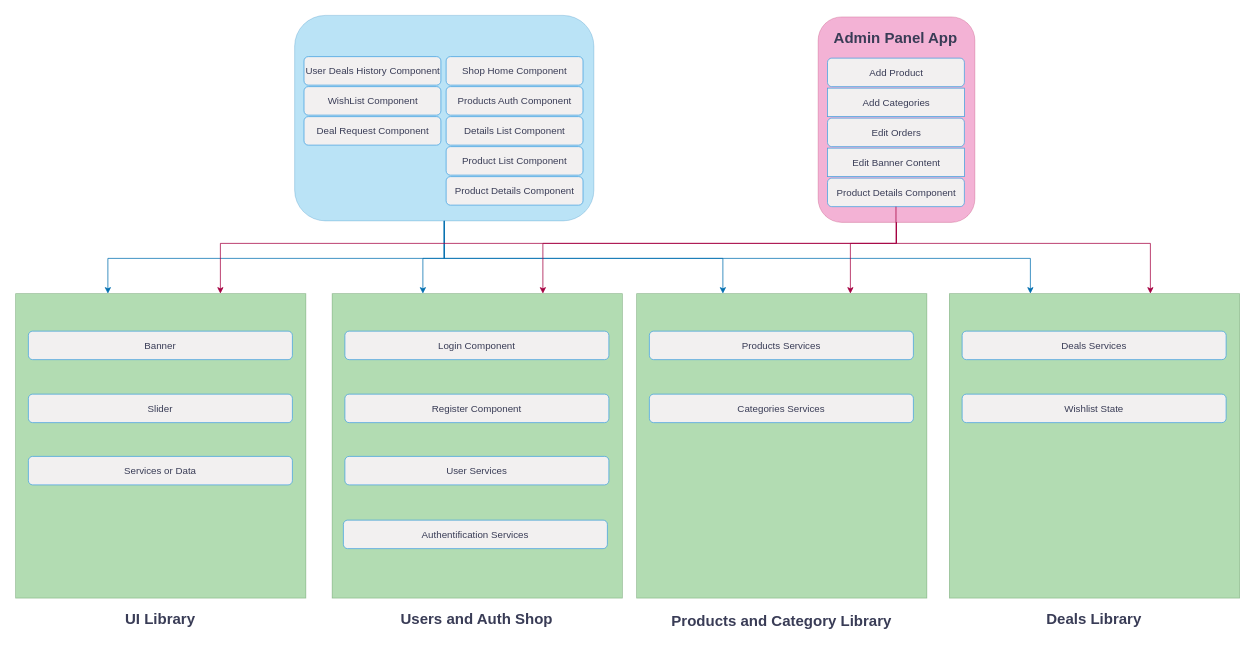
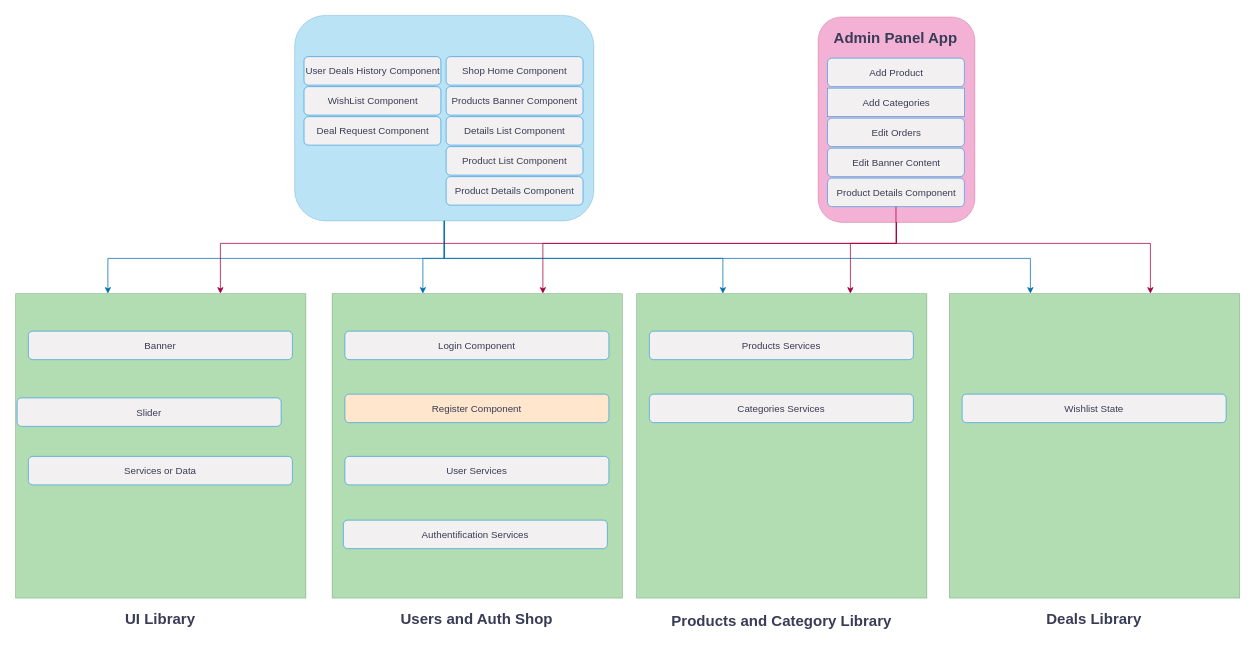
  <mxCell id="0" />
  <mxCell id="1" parent="0" />
  <mxCell id="2" value="" style="group;fontSize=13;" vertex="1" connectable="0" parent="1"><mxGeometry x="392" y="20" width="399" height="274" as="geometry" /></mxCell>
  <mxCell id="3" value="" style="rounded=1;whiteSpace=wrap;html=1;labelBackgroundColor=none;fillColor=#1ba1e2;strokeColor=#006EAF;fontColor=#ffffff;opacity=30;fontSize=13;" vertex="1" parent="2"><mxGeometry width="399" height="274" as="geometry" /></mxCell>
  <mxCell id="4" value="User Deals History Component" style="rounded=1;whiteSpace=wrap;html=1;strokeColor=#45A2E0;fontColor=#393C56;fillColor=#F2F0F0;fontSize=13;" vertex="1" parent="2"><mxGeometry x="12.5" y="55" width="182.5" height="38" as="geometry" /></mxCell>
  <mxCell id="5" value="WishList Component" style="rounded=1;whiteSpace=wrap;html=1;strokeColor=#45A2E0;fontColor=#393C56;fillColor=#F2F0F0;fontSize=13;" vertex="1" parent="2"><mxGeometry x="12.5" y="95" width="182.5" height="38" as="geometry" /></mxCell>
  <mxCell id="6" value="Deal Request Component" style="rounded=1;whiteSpace=wrap;html=1;strokeColor=#45A2E0;fontColor=#393C56;fillColor=#F2F0F0;fontSize=13;" vertex="1" parent="2"><mxGeometry x="12.5" y="135" width="182.5" height="38" as="geometry" /></mxCell>
  <mxCell id="7" value="Shop Home Component" style="rounded=1;whiteSpace=wrap;html=1;strokeColor=#45A2E0;fontColor=#393C56;fillColor=#F2F0F0;fontSize=13;" vertex="1" parent="2"><mxGeometry x="202" y="55" width="182.5" height="38" as="geometry" /></mxCell>
- <mxCell id="8" value="Products Auth Component" style="rounded=1;whiteSpace=wrap;html=1;strokeColor=#45A2E0;fontColor=#393C56;fillColor=#F2F0F0;fontSize=13;" vertex="1" parent="2"><mxGeometry x="202" y="95" width="182.5" height="38" as="geometry" /></mxCell>
+ <mxCell id="8" value="Products Banner Component" style="rounded=1;whiteSpace=wrap;html=1;strokeColor=#45A2E0;fontColor=#393C56;fillColor=#F2F0F0;fontSize=13;" vertex="1" parent="2"><mxGeometry x="202" y="95" width="182.5" height="38" as="geometry" /></mxCell>
  <mxCell id="9" value="Product List Component" style="rounded=1;whiteSpace=wrap;html=1;strokeColor=#45A2E0;fontColor=#393C56;fillColor=#F2F0F0;fontSize=13;" vertex="1" parent="2"><mxGeometry x="202" y="175" width="182.5" height="38" as="geometry" /></mxCell>
  <mxCell id="10" value="Product Details Component" style="rounded=1;whiteSpace=wrap;html=1;strokeColor=#45A2E0;fontColor=#393C56;fillColor=#F2F0F0;fontSize=13;" vertex="1" parent="2"><mxGeometry x="202" y="215" width="182.5" height="38" as="geometry" /></mxCell>
  <mxCell id="11" value="Details List Component" style="rounded=1;whiteSpace=wrap;html=1;strokeColor=#45A2E0;fontColor=#393C56;fillColor=#F2F0F0;fontSize=13;" vertex="1" parent="2"><mxGeometry x="202" y="135" width="182.5" height="38" as="geometry" /></mxCell>
  <mxCell id="12" value="" style="group;fontSize=13;" vertex="1" connectable="0" parent="1"><mxGeometry x="1090" y="22" width="223" height="274" as="geometry" /></mxCell>
  <mxCell id="13" value="" style="rounded=1;whiteSpace=wrap;html=1;labelBackgroundColor=none;fillColor=#d80073;strokeColor=#A50040;fontColor=#ffffff;opacity=30;fontSize=13;" vertex="1" parent="12"><mxGeometry width="209" height="274" as="geometry" /></mxCell>
  <mxCell id="14" value="&lt;font size=&quot;1&quot; style=&quot;&quot;&gt;&lt;b style=&quot;font-size: 20px;&quot;&gt;Admin Panel App&lt;/b&gt;&lt;/font&gt;" style="text;html=1;strokeColor=none;fillColor=none;align=center;verticalAlign=middle;whiteSpace=wrap;rounded=0;fontColor=#393C56;fontSize=13;" vertex="1" parent="12"><mxGeometry x="11.12" y="12" width="185.25" height="30" as="geometry" /></mxCell>
  <mxCell id="15" value="Add Product" style="rounded=1;whiteSpace=wrap;html=1;strokeColor=#45A2E0;fontColor=#393C56;fillColor=#F2F0F0;fontSize=13;" vertex="1" parent="12"><mxGeometry x="12.5" y="55" width="182.5" height="38" as="geometry" /></mxCell>
  <mxCell id="16" value="Add Categories" style="whiteSpace=wrap;html=1;strokeColor=#45A2E0;fontColor=#393C56;fillColor=#F2F0F0;fontSize=13;rounded=0;" vertex="1" parent="12"><mxGeometry x="12.5" y="95" width="182.5" height="38" as="geometry" /></mxCell>
  <mxCell id="17" value="Edit Orders" style="rounded=1;whiteSpace=wrap;html=1;strokeColor=#45A2E0;fontColor=#393C56;fillColor=#F2F0F0;fontSize=13;" vertex="1" parent="12"><mxGeometry x="12.5" y="135" width="182.5" height="38" as="geometry" /></mxCell>
- <mxCell id="18" value="Edit Banner Content" style="whiteSpace=wrap;html=1;strokeColor=#45A2E0;fontColor=#393C56;fillColor=#F2F0F0;fontSize=13;rounded=0;" vertex="1" parent="12"><mxGeometry x="12.5" y="175" width="182.5" height="38" as="geometry" /></mxCell>
+ <mxCell id="18" value="Edit Banner Content" style="rounded=1;whiteSpace=wrap;html=1;strokeColor=#45A2E0;fontColor=#393C56;fillColor=#F2F0F0;fontSize=13;" vertex="1" parent="12"><mxGeometry x="12.5" y="175" width="182.5" height="38" as="geometry" /></mxCell>
  <mxCell id="19" value="Product Details Component" style="rounded=1;whiteSpace=wrap;html=1;strokeColor=#45A2E0;fontColor=#393C56;fillColor=#F2F0F0;fontSize=13;" vertex="1" parent="12"><mxGeometry x="12.5" y="215" width="182.5" height="38" as="geometry" /></mxCell>
  <mxCell id="20" value="" style="group;fontSize=13;" vertex="1" connectable="0" parent="1"><mxGeometry x="20" y="391" width="387" height="448" as="geometry" /></mxCell>
  <mxCell id="21" value="" style="rounded=0;whiteSpace=wrap;html=1;strokeColor=#005700;fontColor=#ffffff;fillColor=#008a00;opacity=30;fontSize=13;" vertex="1" parent="20"><mxGeometry width="387" height="406" as="geometry" /></mxCell>
  <mxCell id="22" value="Banner" style="rounded=1;whiteSpace=wrap;html=1;strokeColor=#45A2E0;fontColor=#393C56;fillColor=#F2F0F0;fontSize=13;" vertex="1" parent="20"><mxGeometry x="17" y="50" width="352" height="38" as="geometry" /></mxCell>
  <mxCell id="23" value="&lt;font size=&quot;1&quot; style=&quot;&quot;&gt;&lt;b style=&quot;font-size: 20px;&quot;&gt;UI Library&lt;/b&gt;&lt;/font&gt;" style="text;html=1;strokeColor=none;fillColor=none;align=center;verticalAlign=middle;whiteSpace=wrap;rounded=0;fontColor=#393C56;fontSize=13;" vertex="1" parent="20"><mxGeometry x="101.13" y="418" width="183.75" height="30" as="geometry" /></mxCell>
- <mxCell id="24" value="Slider" style="rounded=1;whiteSpace=wrap;html=1;strokeColor=#45A2E0;fontColor=#393C56;fillColor=#F2F0F0;fontSize=13;" vertex="1" parent="20"><mxGeometry x="17" y="134" width="352" height="38" as="geometry" /></mxCell>
+ <mxCell id="24" value="Slider" style="rounded=1;whiteSpace=wrap;html=1;strokeColor=#45A2E0;fontColor=#393C56;fillColor=#F2F0F0;fontSize=13;" vertex="1" parent="20"><mxGeometry x="2" y="139" width="352" height="38" as="geometry" /></mxCell>
  <mxCell id="25" value="Services or Data" style="rounded=1;whiteSpace=wrap;html=1;strokeColor=#45A2E0;fontColor=#393C56;fillColor=#F2F0F0;fontSize=13;" vertex="1" parent="20"><mxGeometry x="17" y="217" width="352" height="38" as="geometry" /></mxCell>
  <mxCell id="26" value="" style="group;fontSize=13;" vertex="1" connectable="0" parent="1"><mxGeometry x="442" y="391" width="387" height="448" as="geometry" /></mxCell>
  <mxCell id="27" value="" style="rounded=0;whiteSpace=wrap;html=1;strokeColor=#005700;fontColor=#ffffff;fillColor=#008a00;opacity=30;fontSize=13;" vertex="1" parent="26"><mxGeometry width="387" height="406" as="geometry" /></mxCell>
  <mxCell id="28" value="Login Component" style="rounded=1;whiteSpace=wrap;html=1;strokeColor=#45A2E0;fontColor=#393C56;fillColor=#F2F0F0;fontSize=13;" vertex="1" parent="26"><mxGeometry x="17" y="50" width="352" height="38" as="geometry" /></mxCell>
- <mxCell id="29" value="Register Component" style="rounded=1;whiteSpace=wrap;html=1;strokeColor=#45A2E0;fontColor=#393C56;fillColor=#F2F0F0;fontSize=13;" vertex="1" parent="26"><mxGeometry x="17" y="134" width="352" height="38" as="geometry" /></mxCell>
+ <mxCell id="29" value="Register Component" style="rounded=1;whiteSpace=wrap;html=1;strokeColor=#45A2E0;fontColor=#393C56;fillColor=#ffe6cc;fontSize=13;" vertex="1" parent="26"><mxGeometry x="17" y="134" width="352" height="38" as="geometry" /></mxCell>
  <mxCell id="30" value="User Services" style="rounded=1;whiteSpace=wrap;html=1;strokeColor=#45A2E0;fontColor=#393C56;fillColor=#F2F0F0;fontSize=13;" vertex="1" parent="26"><mxGeometry x="17" y="217" width="352" height="38" as="geometry" /></mxCell>
  <mxCell id="31" value="&lt;font size=&quot;1&quot; style=&quot;&quot;&gt;&lt;b style=&quot;font-size: 20px;&quot;&gt;Users and Auth Shop&lt;/b&gt;&lt;/font&gt;" style="text;html=1;strokeColor=none;fillColor=none;align=center;verticalAlign=middle;whiteSpace=wrap;rounded=0;fontColor=#393C56;fontSize=13;" vertex="1" parent="26"><mxGeometry x="77.06" y="418" width="231.87" height="30" as="geometry" /></mxCell>
  <mxCell id="32" value="Authentification Services" style="rounded=1;whiteSpace=wrap;html=1;strokeColor=#45A2E0;fontColor=#393C56;fillColor=#F2F0F0;fontSize=13;" vertex="1" parent="26"><mxGeometry x="15" y="302" width="352" height="38" as="geometry" /></mxCell>
  <mxCell id="33" value="" style="group;fontSize=13;" vertex="1" connectable="0" parent="1"><mxGeometry x="848" y="391" width="387" height="451" as="geometry" /></mxCell>
  <mxCell id="34" value="" style="rounded=0;whiteSpace=wrap;html=1;strokeColor=#005700;fontColor=#ffffff;fillColor=#008a00;opacity=30;fontSize=13;" vertex="1" parent="33"><mxGeometry width="387" height="406" as="geometry" /></mxCell>
  <mxCell id="35" value="Products Services" style="rounded=1;whiteSpace=wrap;html=1;strokeColor=#45A2E0;fontColor=#393C56;fillColor=#F2F0F0;fontSize=13;" vertex="1" parent="33"><mxGeometry x="17" y="50" width="352" height="38" as="geometry" /></mxCell>
  <mxCell id="36" value="Categories Services" style="rounded=1;whiteSpace=wrap;html=1;strokeColor=#45A2E0;fontColor=#393C56;fillColor=#F2F0F0;fontSize=13;" vertex="1" parent="33"><mxGeometry x="17" y="134" width="352" height="38" as="geometry" /></mxCell>
  <mxCell id="37" value="&lt;font size=&quot;1&quot; style=&quot;&quot;&gt;&lt;b style=&quot;font-size: 20px;&quot;&gt;Products and Category Library&lt;/b&gt;&lt;/font&gt;" style="text;html=1;strokeColor=none;fillColor=none;align=center;verticalAlign=middle;whiteSpace=wrap;rounded=0;fontColor=#393C56;fontSize=13;" vertex="1" parent="33"><mxGeometry x="40.56" y="421" width="304.88" height="30" as="geometry" /></mxCell>
  <mxCell id="38" value="" style="group;fontSize=13;" vertex="1" connectable="0" parent="1"><mxGeometry x="1265" y="391" width="387" height="448" as="geometry" /></mxCell>
  <mxCell id="39" value="" style="rounded=0;whiteSpace=wrap;html=1;strokeColor=#005700;fontColor=#ffffff;fillColor=#008a00;opacity=30;fontSize=13;" vertex="1" parent="38"><mxGeometry width="387" height="406" as="geometry" /></mxCell>
- <mxCell id="40" value="Deals Services" style="rounded=1;whiteSpace=wrap;html=1;strokeColor=#45A2E0;fontColor=#393C56;fillColor=#F2F0F0;fontSize=13;" vertex="1" parent="38"><mxGeometry x="17" y="50" width="352" height="38" as="geometry" /></mxCell>
  <mxCell id="41" value="Wishlist State" style="rounded=1;whiteSpace=wrap;html=1;strokeColor=#45A2E0;fontColor=#393C56;fillColor=#F2F0F0;fontSize=13;" vertex="1" parent="38"><mxGeometry x="17" y="134" width="352" height="38" as="geometry" /></mxCell>
  <mxCell id="42" value="&lt;b style=&quot;&quot;&gt;&lt;font style=&quot;font-size: 20px;&quot;&gt;Deals Library&lt;/font&gt;&lt;/b&gt;" style="text;html=1;strokeColor=none;fillColor=none;align=center;verticalAlign=middle;whiteSpace=wrap;rounded=0;fontColor=#393C56;fontSize=13;" vertex="1" parent="38"><mxGeometry x="101.13" y="418" width="183.75" height="30" as="geometry" /></mxCell>
  <mxCell id="43" style="edgeStyle=orthogonalEdgeStyle;rounded=0;orthogonalLoop=1;jettySize=auto;html=1;strokeColor=#006EAF;fontColor=#393C56;fillColor=#1ba1e2;fontSize=13;" edge="1" parent="1" source="3" target="21"><mxGeometry relative="1" as="geometry"><Array as="points"><mxPoint x="592" y="344" /><mxPoint x="143" y="344" /></Array></mxGeometry></mxCell>
  <mxCell id="44" style="edgeStyle=orthogonalEdgeStyle;rounded=0;orthogonalLoop=1;jettySize=auto;html=1;strokeColor=#006EAF;fontColor=#393C56;fillColor=#1ba1e2;fontSize=13;" edge="1" parent="1" source="3" target="39"><mxGeometry relative="1" as="geometry"><Array as="points"><mxPoint x="591" y="344" /><mxPoint x="1373" y="344" /></Array></mxGeometry></mxCell>
  <mxCell id="45" style="edgeStyle=orthogonalEdgeStyle;rounded=0;orthogonalLoop=1;jettySize=auto;html=1;strokeColor=#006EAF;fontColor=#393C56;fillColor=#1ba1e2;fontSize=13;" edge="1" parent="1" source="3" target="27"><mxGeometry relative="1" as="geometry"><Array as="points"><mxPoint x="591" y="344" /><mxPoint x="563" y="344" /></Array></mxGeometry></mxCell>
  <mxCell id="46" style="edgeStyle=orthogonalEdgeStyle;rounded=0;orthogonalLoop=1;jettySize=auto;html=1;strokeColor=#006EAF;fontColor=#393C56;fillColor=#1ba1e2;fontSize=13;" edge="1" parent="1" source="3" target="34"><mxGeometry relative="1" as="geometry"><Array as="points"><mxPoint x="592" y="344" /><mxPoint x="963" y="344" /></Array></mxGeometry></mxCell>
  <mxCell id="47" style="edgeStyle=orthogonalEdgeStyle;rounded=0;orthogonalLoop=1;jettySize=auto;html=1;strokeColor=#A50040;fontColor=#393C56;fillColor=#d80073;fontSize=13;" edge="1" parent="1" source="13" target="39"><mxGeometry relative="1" as="geometry"><Array as="points"><mxPoint x="1195" y="324" /><mxPoint x="1533" y="324" /></Array></mxGeometry></mxCell>
  <mxCell id="48" style="edgeStyle=orthogonalEdgeStyle;rounded=0;orthogonalLoop=1;jettySize=auto;html=1;strokeColor=#A50040;fontColor=#393C56;fillColor=#d80073;fontSize=13;" edge="1" parent="1" source="19" target="34"><mxGeometry relative="1" as="geometry"><Array as="points"><mxPoint x="1194" y="324" /><mxPoint x="1133" y="324" /></Array></mxGeometry></mxCell>
  <mxCell id="49" style="edgeStyle=orthogonalEdgeStyle;rounded=0;orthogonalLoop=1;jettySize=auto;html=1;strokeColor=#A50040;fontColor=#393C56;fillColor=#d80073;fontSize=13;" edge="1" parent="1" source="13" target="27"><mxGeometry relative="1" as="geometry"><Array as="points"><mxPoint x="1195" y="324" /><mxPoint x="723" y="324" /></Array></mxGeometry></mxCell>
  <mxCell id="50" style="edgeStyle=orthogonalEdgeStyle;rounded=0;orthogonalLoop=1;jettySize=auto;html=1;strokeColor=#A50040;fontColor=#393C56;fillColor=#d80073;fontSize=13;" edge="1" parent="1" source="13" target="21"><mxGeometry relative="1" as="geometry"><Array as="points"><mxPoint x="1194" y="324" /><mxPoint x="293" y="324" /></Array></mxGeometry></mxCell>
